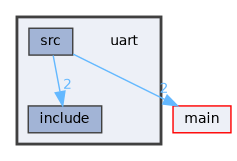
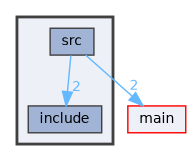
  digraph {
    compound=true
    node [fontname=Helvetica fontsize=10 shape=box color=grey25 fillcolor="#a2b4d6" style=filled]
    edge [color=steelblue1 fontcolor=steelblue1 fontname=Helvetica fontsize=10 headlabel=2 labeldistance=1.5 labelfontname=Helvetica labelfontsize=10]
-   n1 [height=0.2 label=uart shape=plaintext width=0.4 color="" fillcolor="" style=""]
    n2 [height=0.2 label=include width=0.4]
    n3 [height=0.2 label=src width=0.4]
    n4 [color=red fillcolor="#edf0f7" height=0.2 label=main width=0.4]
    subgraph cluster_1 {
      bgcolor="#edf0f7"
      fontname=Helvetica
      fontsize=10
      pencolor=grey25
      style="filled,bold"
-     n1
      n2
      n3
    }
    n3 -> n2
    n3 -> n4
  }
